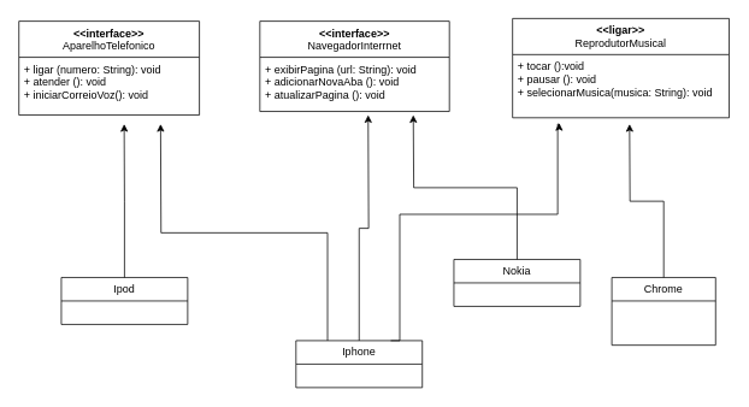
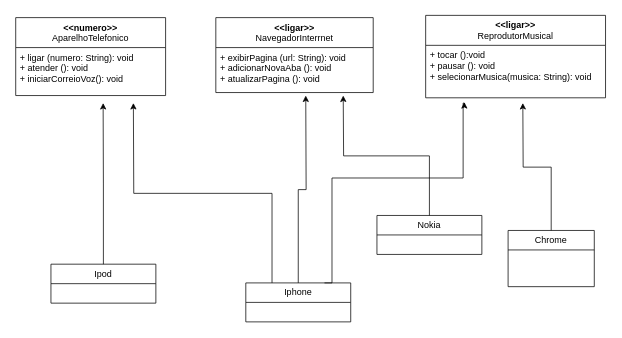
  <mxCell id="0" />
  <mxCell id="1" parent="0" />
- <mxCell id="2" value="&lt;div style=&quot;&quot;&gt;&lt;span style=&quot;background-color: initial;&quot;&gt;&amp;lt;&amp;lt;interface&amp;gt;&amp;gt;&lt;/span&gt;&lt;/div&gt;&lt;div style=&quot;&quot;&gt;&lt;span style=&quot;font-weight: 400;&quot;&gt;AparelhoTelefonico&lt;/span&gt;&lt;/div&gt;" style="swimlane;fontStyle=1;align=center;verticalAlign=top;childLayout=stackLayout;horizontal=1;startSize=40;horizontalStack=0;resizeParent=1;resizeParentMax=0;resizeLast=0;collapsible=1;marginBottom=0;whiteSpace=wrap;html=1;" vertex="1" parent="1"><mxGeometry x="20" y="23" width="200" height="104" as="geometry"><mxRectangle x="290" y="140" width="110" height="40" as="alternateBounds" /></mxGeometry></mxCell>
+ <mxCell id="2" value="&lt;div style=&quot;&quot;&gt;&lt;span style=&quot;background-color: initial;&quot;&gt;&amp;lt;&amp;lt;numero&amp;gt;&amp;gt;&lt;/span&gt;&lt;/div&gt;&lt;div style=&quot;&quot;&gt;&lt;span style=&quot;font-weight: 400;&quot;&gt;AparelhoTelefonico&lt;/span&gt;&lt;/div&gt;" style="swimlane;fontStyle=1;align=center;verticalAlign=top;childLayout=stackLayout;horizontal=1;startSize=40;horizontalStack=0;resizeParent=1;resizeParentMax=0;resizeLast=0;collapsible=1;marginBottom=0;whiteSpace=wrap;html=1;" vertex="1" parent="1"><mxGeometry x="20" y="23" width="200" height="104" as="geometry"><mxRectangle x="290" y="140" width="110" height="40" as="alternateBounds" /></mxGeometry></mxCell>
  <mxCell id="3" value="+ ligar (numero: String): void&lt;div&gt;+ atender (): void&lt;br&gt;+ iniciarCorreioVoz(): void&lt;/div&gt;" style="text;strokeColor=none;fillColor=none;align=left;verticalAlign=top;spacingLeft=4;spacingRight=4;overflow=hidden;rotatable=0;points=[[0,0.5],[1,0.5]];portConstraint=eastwest;whiteSpace=wrap;html=1;" vertex="1" parent="2"><mxGeometry y="40" width="200" height="64" as="geometry" /></mxCell>
  <mxCell id="4" value="&amp;lt;&amp;lt;ligar&amp;gt;&amp;gt;&lt;br&gt;&lt;span style=&quot;font-weight: 400;&quot;&gt;ReprodutorMusical&lt;/span&gt;" style="swimlane;fontStyle=1;align=center;verticalAlign=top;childLayout=stackLayout;horizontal=1;startSize=40;horizontalStack=0;resizeParent=1;resizeParentMax=0;resizeLast=0;collapsible=1;marginBottom=0;whiteSpace=wrap;html=1;" vertex="1" parent="1"><mxGeometry x="567" y="20" width="240" height="110" as="geometry" /></mxCell>
  <mxCell id="5" value="+ tocar ():void&lt;br&gt;+ pausar (): void&lt;br&gt;+ selecionarMusica(musica: String): void" style="text;strokeColor=none;fillColor=none;align=left;verticalAlign=top;spacingLeft=4;spacingRight=4;overflow=hidden;rotatable=0;points=[[0,0.5],[1,0.5]];portConstraint=eastwest;whiteSpace=wrap;html=1;" vertex="1" parent="4"><mxGeometry y="40" width="240" height="70" as="geometry" /></mxCell>
- <mxCell id="6" value="&amp;lt;&amp;lt;interface&amp;gt;&amp;gt;&lt;br&gt;&lt;span style=&quot;font-weight: normal;&quot;&gt;NavegadorInterrnet&lt;/span&gt;" style="swimlane;fontStyle=1;align=center;verticalAlign=top;childLayout=stackLayout;horizontal=1;startSize=40;horizontalStack=0;resizeParent=1;resizeParentMax=0;resizeLast=0;collapsible=1;marginBottom=0;whiteSpace=wrap;html=1;" vertex="1" parent="1"><mxGeometry x="287" y="23" width="210" height="100" as="geometry" /></mxCell>
+ <mxCell id="6" value="&amp;lt;&amp;lt;ligar&amp;gt;&amp;gt;&lt;br&gt;&lt;span style=&quot;font-weight: normal;&quot;&gt;NavegadorInterrnet&lt;/span&gt;" style="swimlane;fontStyle=1;align=center;verticalAlign=top;childLayout=stackLayout;horizontal=1;startSize=40;horizontalStack=0;resizeParent=1;resizeParentMax=0;resizeLast=0;collapsible=1;marginBottom=0;whiteSpace=wrap;html=1;" vertex="1" parent="1"><mxGeometry x="287" y="23" width="210" height="100" as="geometry" /></mxCell>
  <mxCell id="7" value="+ exibirPagina (url: String): void&lt;br&gt;+ adicionarNovaAba (): void&lt;br&gt;+ atualizarPagina (): void" style="text;strokeColor=none;fillColor=none;align=left;verticalAlign=top;spacingLeft=4;spacingRight=4;overflow=hidden;rotatable=0;points=[[0,0.5],[1,0.5]];portConstraint=eastwest;whiteSpace=wrap;html=1;" vertex="1" parent="6"><mxGeometry y="40" width="210" height="60" as="geometry" /></mxCell>
  <mxCell id="8" style="edgeStyle=orthogonalEdgeStyle;rounded=0;orthogonalLoop=1;jettySize=auto;html=1;exitX=0.5;exitY=0;exitDx=0;exitDy=0;" edge="1" parent="1" source="10"><mxGeometry relative="1" as="geometry"><mxPoint x="407" y="127" as="targetPoint" /></mxGeometry></mxCell>
  <mxCell id="9" style="edgeStyle=orthogonalEdgeStyle;rounded=0;orthogonalLoop=1;jettySize=auto;html=1;exitX=0.25;exitY=0;exitDx=0;exitDy=0;" edge="1" parent="1" source="10"><mxGeometry relative="1" as="geometry"><mxPoint x="177" y="137" as="targetPoint" /></mxGeometry></mxCell>
  <mxCell id="10" value="Iphone" style="swimlane;fontStyle=0;childLayout=stackLayout;horizontal=1;startSize=26;fillColor=none;horizontalStack=0;resizeParent=1;resizeParentMax=0;resizeLast=0;collapsible=1;marginBottom=0;whiteSpace=wrap;html=1;" vertex="1" parent="1"><mxGeometry x="327" y="377" width="140" height="52" as="geometry" /></mxCell>
  <mxCell id="11" style="edgeStyle=orthogonalEdgeStyle;rounded=0;orthogonalLoop=1;jettySize=auto;html=1;exitX=0.5;exitY=0;exitDx=0;exitDy=0;" edge="1" parent="1" source="12"><mxGeometry relative="1" as="geometry"><mxPoint x="696.647" y="137" as="targetPoint" /></mxGeometry></mxCell>
  <mxCell id="12" value="Chrome" style="swimlane;fontStyle=0;childLayout=stackLayout;horizontal=1;startSize=26;fillColor=none;horizontalStack=0;resizeParent=1;resizeParentMax=0;resizeLast=0;collapsible=1;marginBottom=0;whiteSpace=wrap;html=1;" vertex="1" parent="1"><mxGeometry x="677" y="307" width="115" height="75" as="geometry" /></mxCell>
  <mxCell id="13" style="edgeStyle=orthogonalEdgeStyle;rounded=0;orthogonalLoop=1;jettySize=auto;html=1;exitX=0.5;exitY=0;exitDx=0;exitDy=0;" edge="1" parent="1" source="14"><mxGeometry relative="1" as="geometry"><mxPoint x="136.647" y="137" as="targetPoint" /></mxGeometry></mxCell>
- <mxCell id="14" value="Ipod" style="swimlane;fontStyle=0;childLayout=stackLayout;horizontal=1;startSize=26;fillColor=none;horizontalStack=0;resizeParent=1;resizeParentMax=0;resizeLast=0;collapsible=1;marginBottom=0;whiteSpace=wrap;html=1;" vertex="1" parent="1"><mxGeometry x="67" y="307" width="140" height="52" as="geometry" /></mxCell>
+ <mxCell id="14" value="Ipod" style="swimlane;fontStyle=0;childLayout=stackLayout;horizontal=1;startSize=26;fillColor=none;horizontalStack=0;resizeParent=1;resizeParentMax=0;resizeLast=0;collapsible=1;marginBottom=0;whiteSpace=wrap;html=1;" vertex="1" parent="1"><mxGeometry x="67" y="352" width="140" height="52" as="geometry" /></mxCell>
  <mxCell id="15" style="edgeStyle=orthogonalEdgeStyle;rounded=0;orthogonalLoop=1;jettySize=auto;html=1;exitX=0.5;exitY=0;exitDx=0;exitDy=0;" edge="1" parent="1" source="16"><mxGeometry relative="1" as="geometry"><mxPoint x="457" y="127" as="targetPoint" /></mxGeometry></mxCell>
  <mxCell id="16" value="Nokia" style="swimlane;fontStyle=0;childLayout=stackLayout;horizontal=1;startSize=26;fillColor=none;horizontalStack=0;resizeParent=1;resizeParentMax=0;resizeLast=0;collapsible=1;marginBottom=0;whiteSpace=wrap;html=1;" vertex="1" parent="1"><mxGeometry x="502" y="287" width="140" height="52" as="geometry" /></mxCell>
  <mxCell id="17" style="edgeStyle=orthogonalEdgeStyle;rounded=0;orthogonalLoop=1;jettySize=auto;html=1;exitX=0.75;exitY=0;exitDx=0;exitDy=0;entryX=0.215;entryY=1.083;entryDx=0;entryDy=0;entryPerimeter=0;" edge="1" parent="1" source="10" target="5"><mxGeometry relative="1" as="geometry"><Array as="points"><mxPoint x="442" y="237" /><mxPoint x="617" y="237" /><mxPoint x="617" y="137" /><mxPoint x="619" y="137" /></Array></mxGeometry></mxCell>
